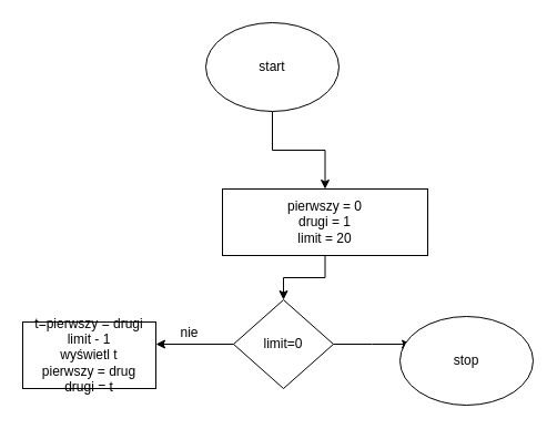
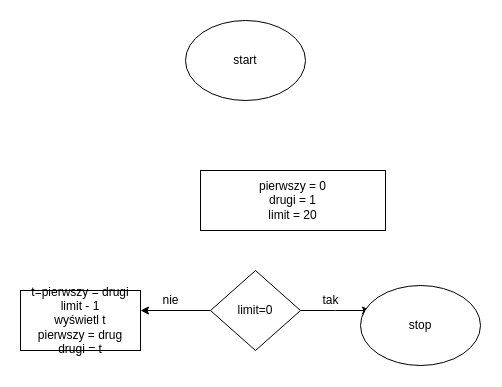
  <mxCell id="0" />
  <mxCell id="1" parent="0" />
- <mxCell id="2" style="edgeStyle=orthogonalEdgeStyle;rounded=0;orthogonalLoop=1;jettySize=auto;html=1;" edge="1" parent="1" source="3" target="5"><mxGeometry relative="1" as="geometry" /></mxCell>
  <mxCell id="3" value="start" style="ellipse;whiteSpace=wrap;html=1;" vertex="1" parent="1"><mxGeometry x="185" y="20" width="120" height="80" as="geometry" /></mxCell>
- <mxCell id="4" style="edgeStyle=orthogonalEdgeStyle;rounded=0;orthogonalLoop=1;jettySize=auto;html=1;entryX=0.5;entryY=0;entryDx=0;entryDy=0;" edge="1" parent="1" source="5" target="8"><mxGeometry relative="1" as="geometry" /></mxCell>
  <mxCell id="5" value="&lt;div&gt;pierwszy = 0&lt;/div&gt;&lt;div&gt;drugi = 1&lt;/div&gt;&lt;div&gt;limit = 20&lt;br&gt;&lt;/div&gt;" style="rounded=0;whiteSpace=wrap;html=1;" vertex="1" parent="1"><mxGeometry x="200" y="170" width="185" height="60" as="geometry" /></mxCell>
  <mxCell id="6" style="edgeStyle=orthogonalEdgeStyle;rounded=0;orthogonalLoop=1;jettySize=auto;html=1;" edge="1" parent="1" source="8"><mxGeometry relative="1" as="geometry"><mxPoint x="370" y="310" as="targetPoint" /></mxGeometry></mxCell>
  <mxCell id="7" style="edgeStyle=orthogonalEdgeStyle;rounded=0;orthogonalLoop=1;jettySize=auto;html=1;" edge="1" parent="1" source="8"><mxGeometry relative="1" as="geometry"><mxPoint x="140" y="310" as="targetPoint" /></mxGeometry></mxCell>
  <mxCell id="8" value="limit=0" style="rhombus;whiteSpace=wrap;html=1;" vertex="1" parent="1"><mxGeometry x="210" y="270" width="90" height="80" as="geometry" /></mxCell>
+ <mxCell id="9" value="tak" style="text;html=1;align=center;verticalAlign=middle;resizable=0;points=[];autosize=1;strokeColor=none;fillColor=none;" vertex="1" parent="1"><mxGeometry x="310" y="285" width="40" height="30" as="geometry" /></mxCell>
  <mxCell id="10" value="nie" style="text;html=1;align=center;verticalAlign=middle;resizable=0;points=[];autosize=1;strokeColor=none;fillColor=none;" vertex="1" parent="1"><mxGeometry x="150" y="285" width="40" height="30" as="geometry" /></mxCell>
  <mxCell id="11" value="stop" style="ellipse;whiteSpace=wrap;html=1;" vertex="1" parent="1"><mxGeometry x="360" y="285" width="120" height="80" as="geometry" /></mxCell>
  <mxCell id="12" value="&lt;div&gt;t=pierwszy = drugi&lt;/div&gt;&lt;div&gt;limit - 1&lt;/div&gt;&lt;div&gt;wyświetl t&lt;/div&gt;&lt;div&gt;pierwszy = drug&lt;/div&gt;&lt;div&gt;drugi = t&lt;br&gt;&lt;/div&gt;" style="rounded=0;whiteSpace=wrap;html=1;" vertex="1" parent="1"><mxGeometry x="20" y="290" width="120" height="60" as="geometry" /></mxCell>
